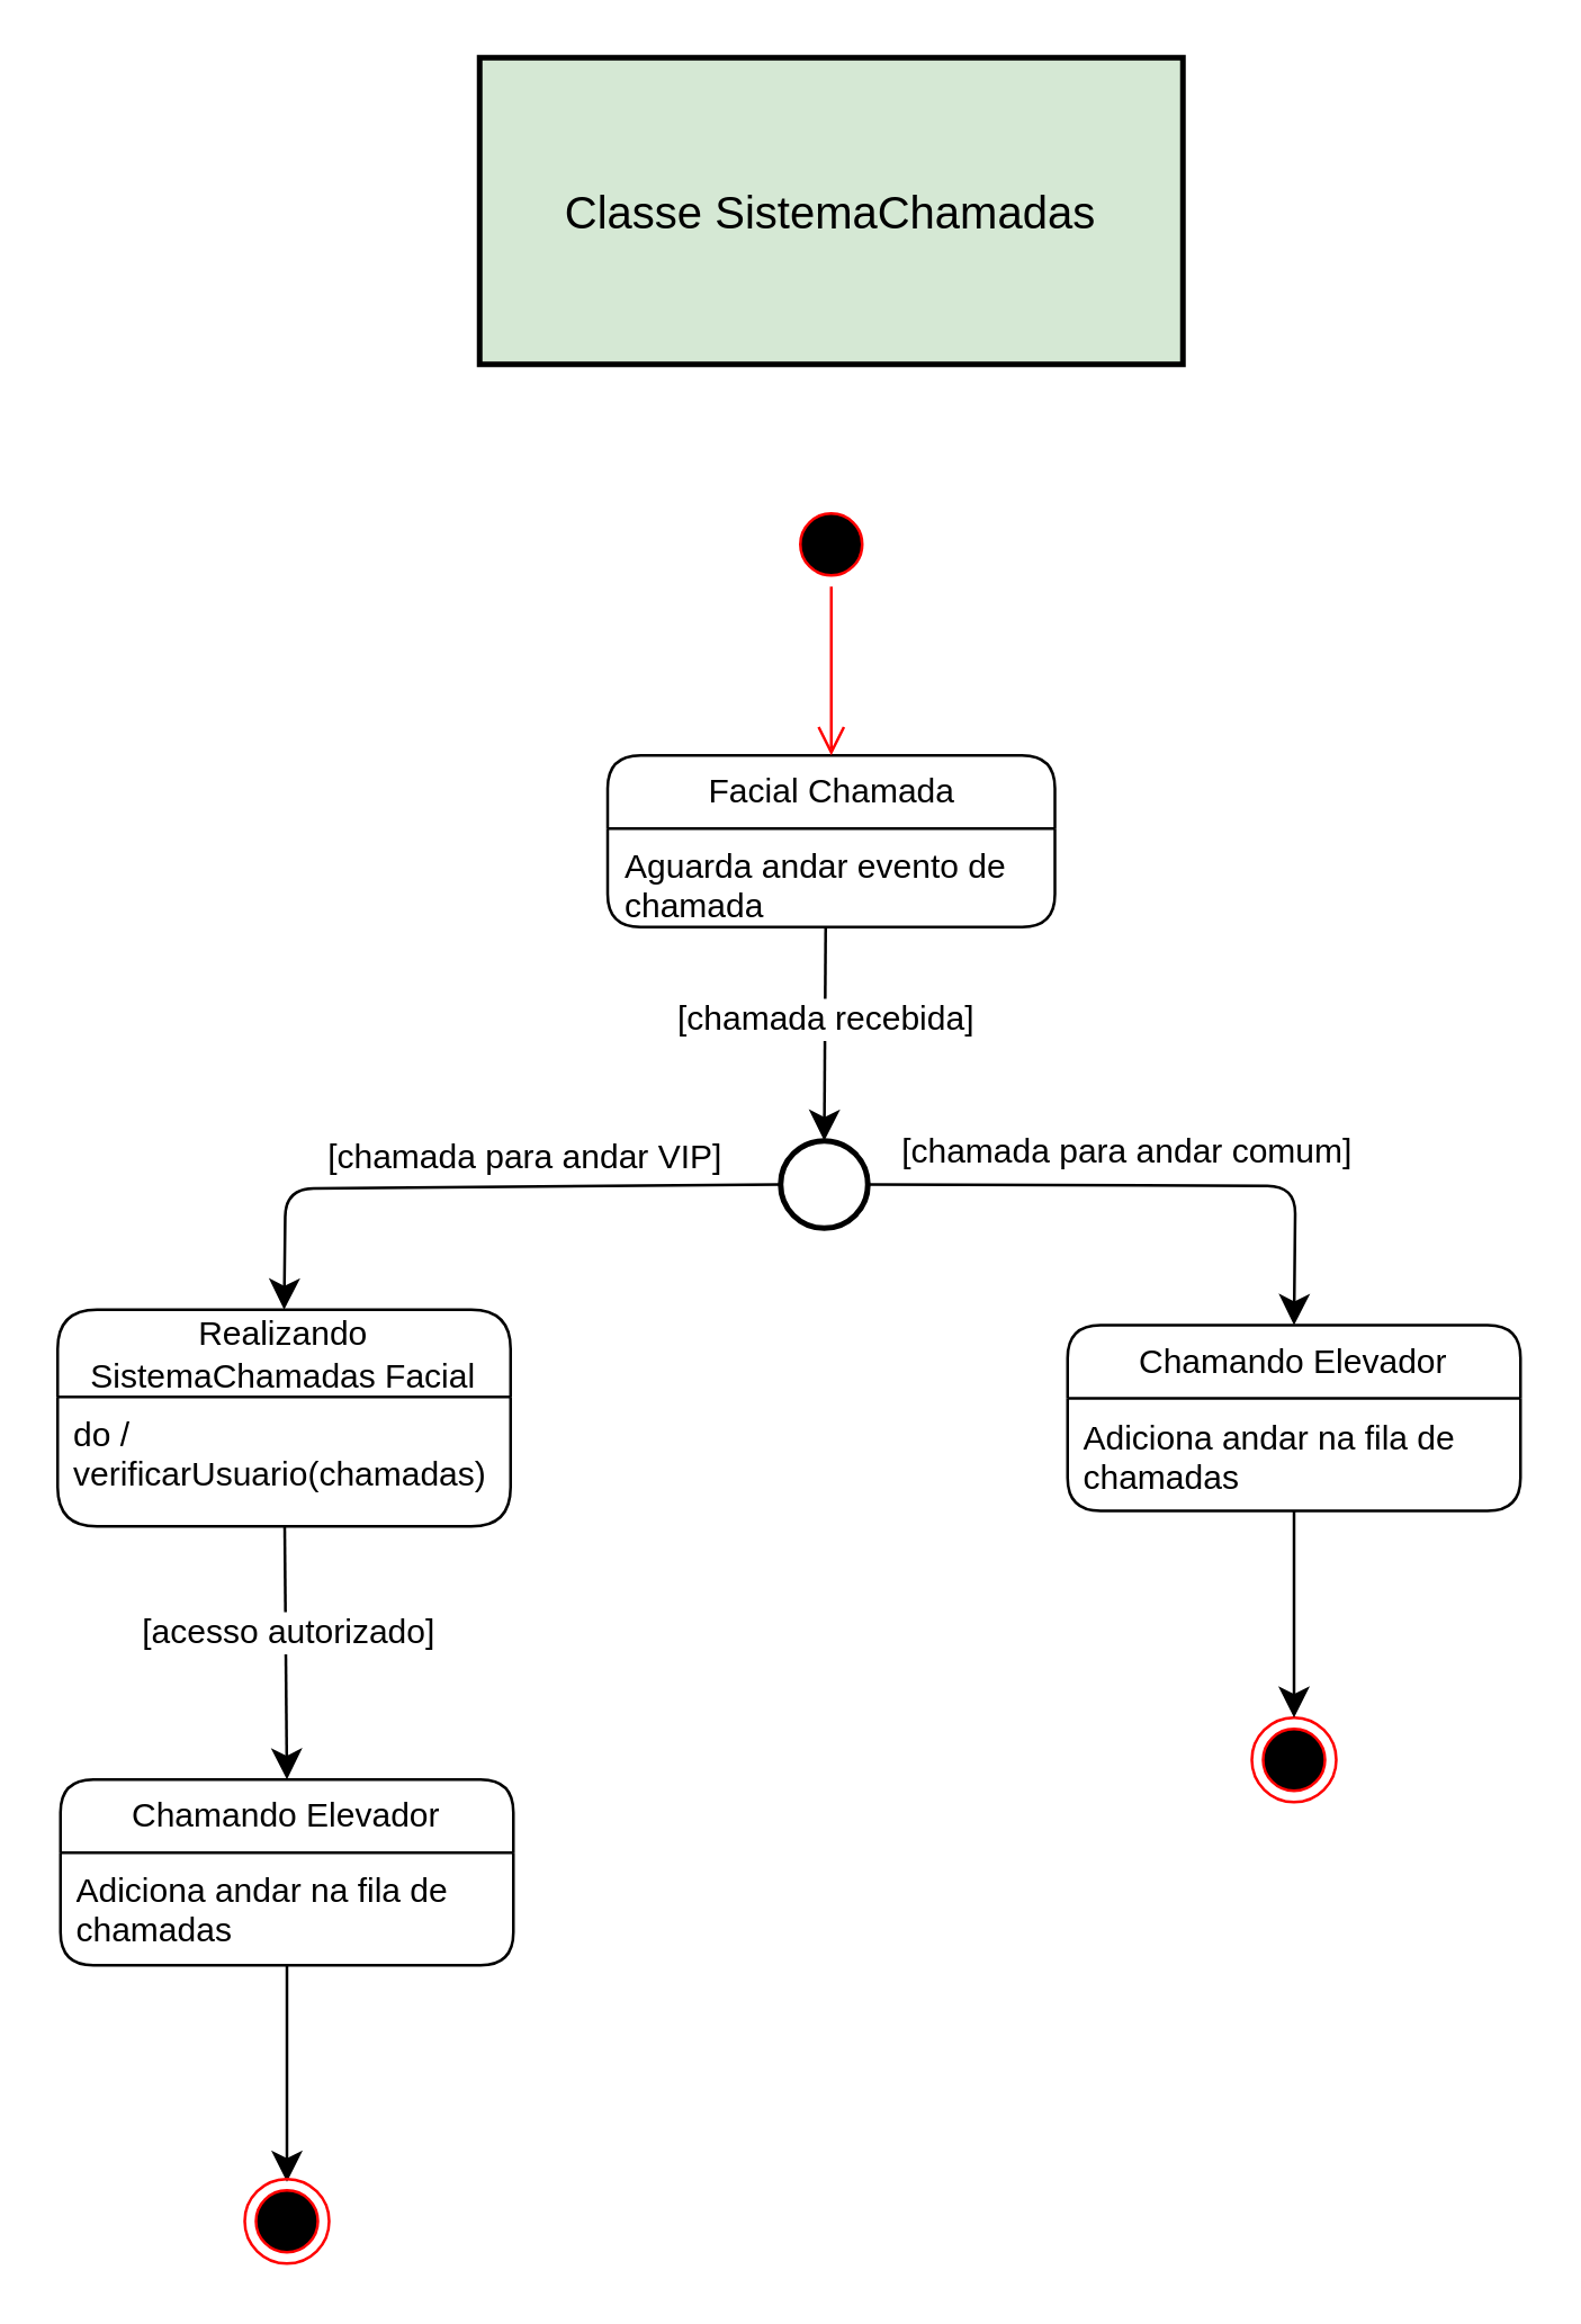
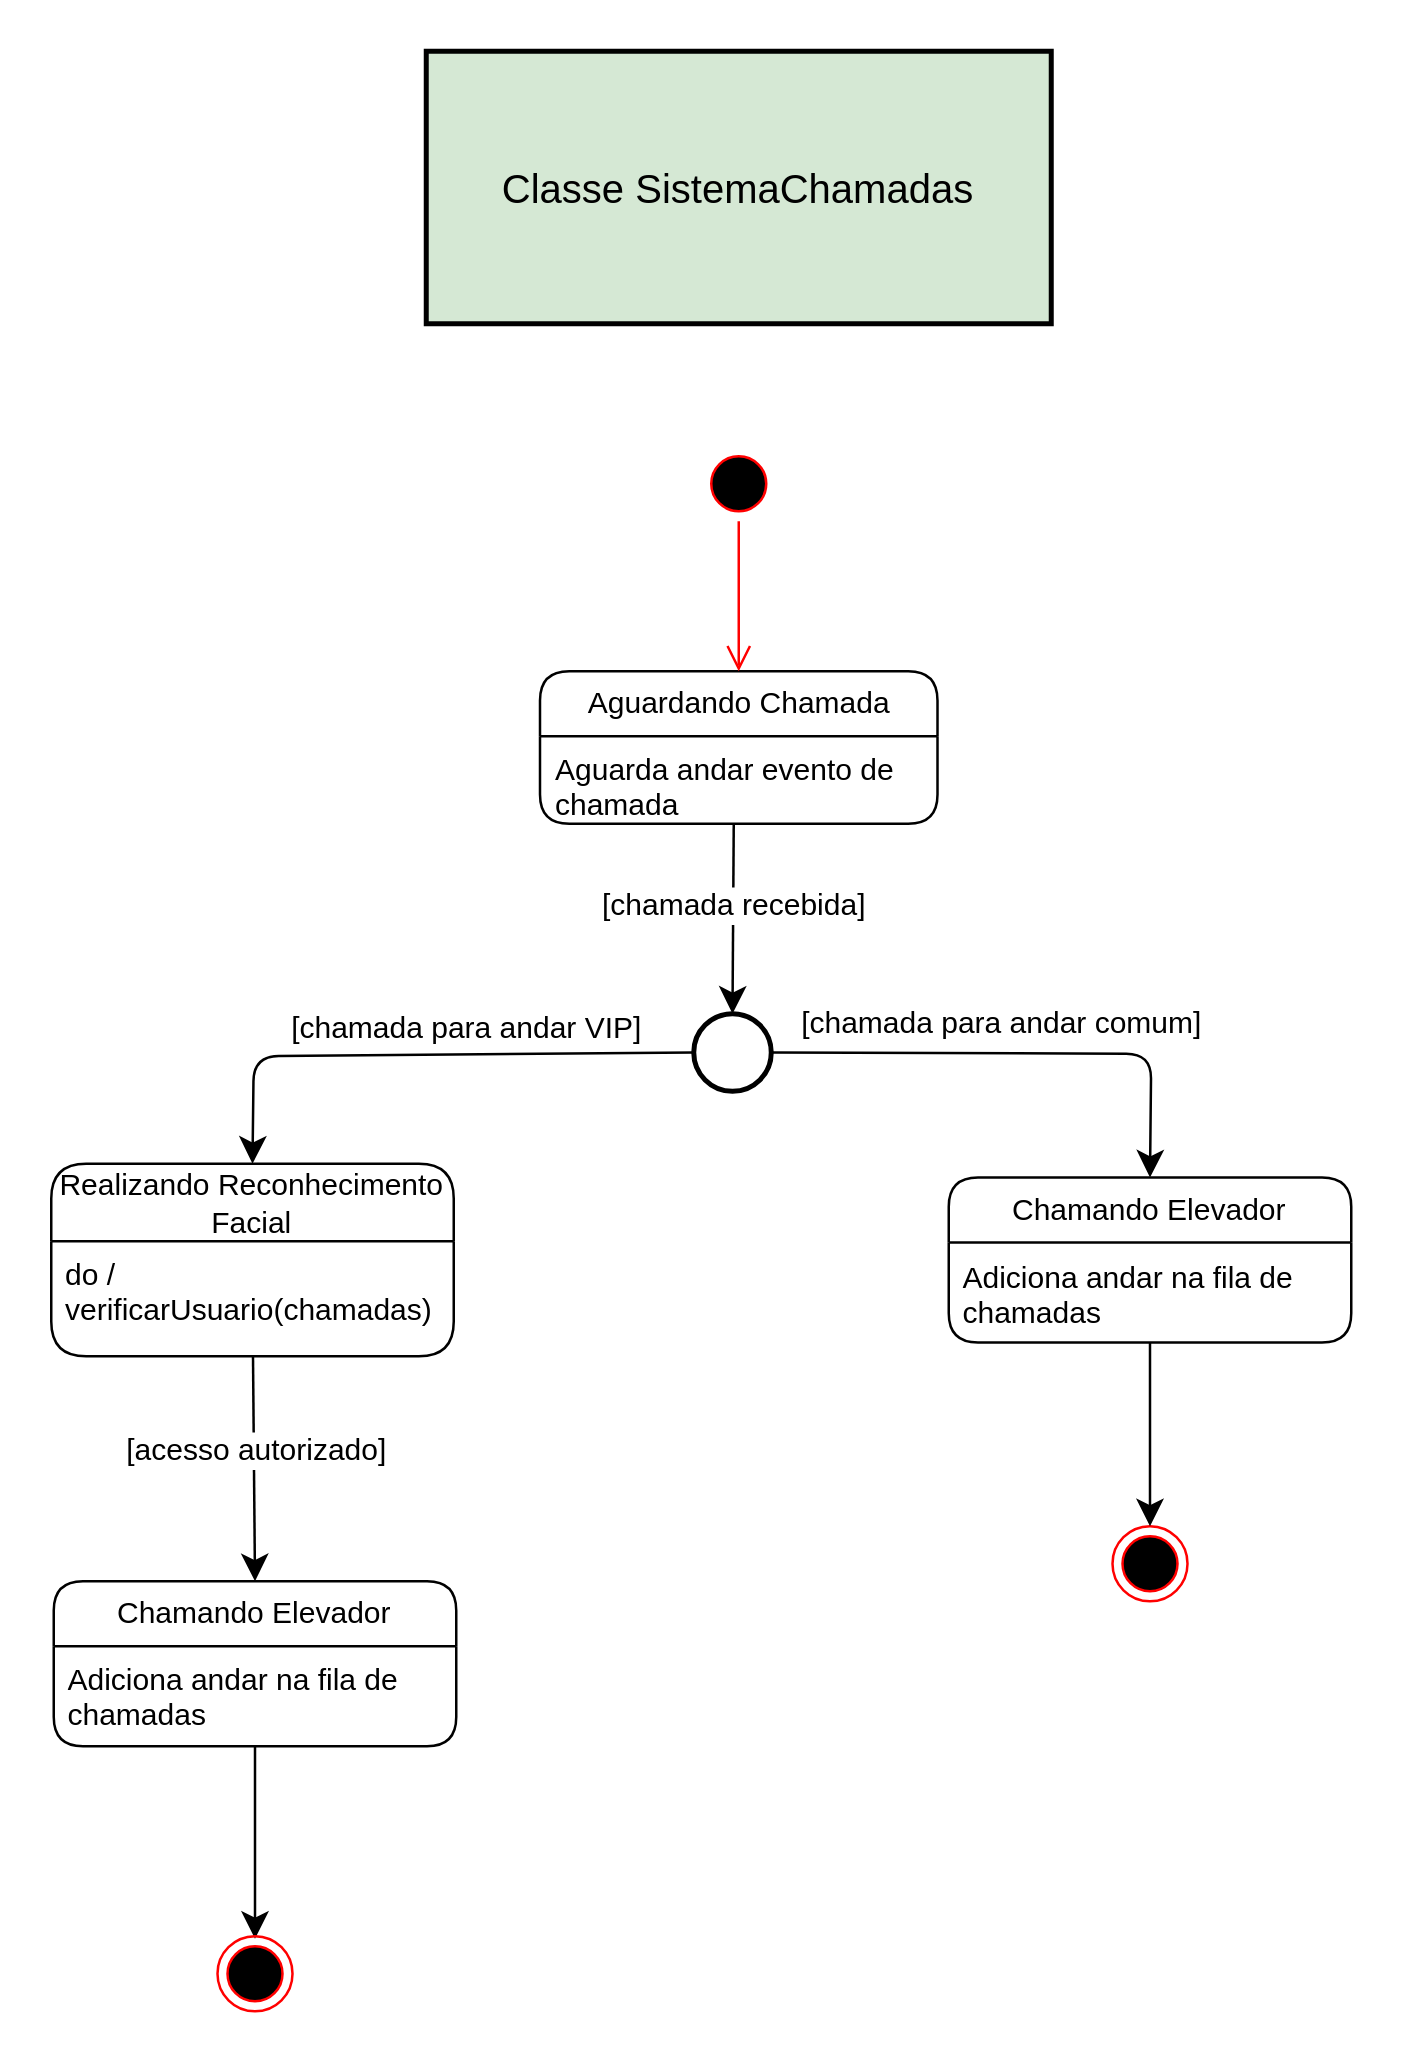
  <mxCell id="0" />
  <mxCell id="1" parent="0" />
  <mxCell id="2" value="Classe SistemaChamadas" style="rounded=0;whiteSpace=wrap;html=1;strokeWidth=2;fontSize=16;fillColor=#d5e8d4;" parent="1" vertex="1"><mxGeometry x="170" y="20" width="250" height="109" as="geometry" /></mxCell>
- <mxCell id="3" value="Facial Chamada" style="swimlane;fontStyle=0;childLayout=stackLayout;horizontal=1;startSize=26;fillColor=none;horizontalStack=0;resizeParent=1;resizeParentMax=0;resizeLast=0;collapsible=1;marginBottom=0;whiteSpace=wrap;html=1;rounded=1;" parent="1" vertex="1"><mxGeometry x="215.5" y="268" width="159" height="61" as="geometry" /></mxCell>
+ <mxCell id="3" value="Aguardando Chamada" style="swimlane;fontStyle=0;childLayout=stackLayout;horizontal=1;startSize=26;fillColor=none;horizontalStack=0;resizeParent=1;resizeParentMax=0;resizeLast=0;collapsible=1;marginBottom=0;whiteSpace=wrap;html=1;rounded=1;" parent="1" vertex="1"><mxGeometry x="215.5" y="268" width="159" height="61" as="geometry" /></mxCell>
  <mxCell id="4" value="Aguarda andar evento de chamada" style="text;strokeColor=none;fillColor=none;align=left;verticalAlign=top;spacingLeft=4;spacingRight=4;overflow=hidden;rotatable=0;points=[[0,0.5],[1,0.5]];portConstraint=eastwest;whiteSpace=wrap;html=1;" parent="3" vertex="1"><mxGeometry y="26" width="159" height="35" as="geometry" /></mxCell>
  <mxCell id="5" value="" style="ellipse;html=1;shape=startState;fillColor=#000000;strokeColor=#ff0000;" parent="1" vertex="1"><mxGeometry x="280" y="178" width="30" height="30" as="geometry" /></mxCell>
  <mxCell id="6" value="" style="edgeStyle=orthogonalEdgeStyle;html=1;verticalAlign=bottom;endArrow=open;endSize=8;strokeColor=#ff0000;rounded=0;fontSize=12;curved=1;" parent="1" source="5" edge="1"><mxGeometry relative="1" as="geometry"><mxPoint x="295" y="268" as="targetPoint" /></mxGeometry></mxCell>
  <mxCell id="7" style="edgeStyle=none;curved=0;rounded=1;orthogonalLoop=1;jettySize=auto;html=1;exitX=0;exitY=0.5;exitDx=0;exitDy=0;entryX=0.5;entryY=0;entryDx=0;entryDy=0;fontSize=12;startSize=8;endSize=8;" edge="1" parent="1" source="11" target="14"><mxGeometry relative="1" as="geometry"><Array as="points"><mxPoint x="101" y="422" /></Array></mxGeometry></mxCell>
  <mxCell id="8" value="[chamada para andar VIP]" style="edgeLabel;html=1;align=center;verticalAlign=middle;resizable=0;points=[];fontSize=12;fontFamily=Helvetica;fontColor=default;labelBackgroundColor=default;" vertex="1" connectable="0" parent="7"><mxGeometry x="-0.008" y="-2" relative="1" as="geometry"><mxPoint x="18" y="-9" as="offset" /></mxGeometry></mxCell>
  <mxCell id="9" style="edgeStyle=none;shape=connector;curved=0;rounded=1;orthogonalLoop=1;jettySize=auto;html=1;exitX=1;exitY=0.5;exitDx=0;exitDy=0;entryX=0.5;entryY=0;entryDx=0;entryDy=0;strokeColor=default;align=center;verticalAlign=middle;fontFamily=Helvetica;fontSize=12;fontColor=default;labelBackgroundColor=default;startSize=8;endArrow=classic;endSize=8;" edge="1" parent="1" source="11" target="22"><mxGeometry relative="1" as="geometry"><Array as="points"><mxPoint x="460" y="421" /></Array></mxGeometry></mxCell>
  <mxCell id="10" value="[chamada para andar comum]" style="edgeLabel;html=1;align=center;verticalAlign=middle;resizable=0;points=[];fontSize=12;fontFamily=Helvetica;fontColor=default;labelBackgroundColor=default;" vertex="1" connectable="0" parent="9"><mxGeometry x="-0.307" y="3" relative="1" as="geometry"><mxPoint x="21" y="-9" as="offset" /></mxGeometry></mxCell>
  <mxCell id="11" value="" style="ellipse;whiteSpace=wrap;html=1;aspect=fixed;strokeWidth=2;" parent="1" vertex="1"><mxGeometry x="277" y="405" width="31" height="31" as="geometry" /></mxCell>
  <mxCell id="12" style="edgeStyle=none;curved=1;rounded=0;orthogonalLoop=1;jettySize=auto;html=1;exitX=0.5;exitY=1;exitDx=0;exitDy=0;entryX=0.5;entryY=0;entryDx=0;entryDy=0;fontSize=12;startSize=8;endSize=8;" parent="1" target="11" edge="1"><mxGeometry relative="1" as="geometry"><mxPoint x="293" y="329" as="sourcePoint" /></mxGeometry></mxCell>
  <mxCell id="13" value="[chamada recebida]" style="edgeLabel;html=1;align=center;verticalAlign=middle;resizable=0;points=[];fontSize=12;" parent="12" vertex="1" connectable="0"><mxGeometry x="-0.143" relative="1" as="geometry"><mxPoint as="offset" /></mxGeometry></mxCell>
- <mxCell id="14" value="Realizando SistemaChamadas Facial" style="swimlane;fontStyle=0;childLayout=stackLayout;horizontal=1;startSize=31;fillColor=none;horizontalStack=0;resizeParent=1;resizeParentMax=0;resizeLast=0;collapsible=1;marginBottom=0;whiteSpace=wrap;html=1;rounded=1;" vertex="1" parent="1"><mxGeometry x="20" y="465" width="161" height="77" as="geometry" /></mxCell>
+ <mxCell id="14" value="Realizando Reconhecimento Facial" style="swimlane;fontStyle=0;childLayout=stackLayout;horizontal=1;startSize=31;fillColor=none;horizontalStack=0;resizeParent=1;resizeParentMax=0;resizeLast=0;collapsible=1;marginBottom=0;whiteSpace=wrap;html=1;rounded=1;" vertex="1" parent="1"><mxGeometry x="20" y="465" width="161" height="77" as="geometry" /></mxCell>
  <mxCell id="15" value="do / verificarUsuario(chamadas)" style="text;strokeColor=none;fillColor=none;align=left;verticalAlign=top;spacingLeft=4;spacingRight=4;overflow=hidden;rotatable=0;points=[[0,0.5],[1,0.5]];portConstraint=eastwest;whiteSpace=wrap;html=1;" vertex="1" parent="14"><mxGeometry y="31" width="161" height="46" as="geometry" /></mxCell>
  <mxCell id="16" value="Chamando Elevador" style="swimlane;fontStyle=0;childLayout=stackLayout;horizontal=1;startSize=26;fillColor=none;horizontalStack=0;resizeParent=1;resizeParentMax=0;resizeLast=0;collapsible=1;marginBottom=0;whiteSpace=wrap;html=1;rounded=1;" vertex="1" parent="1"><mxGeometry x="21" y="632" width="161" height="66" as="geometry" /></mxCell>
  <mxCell id="17" value="Adiciona andar na fila de&lt;div&gt;chamadas&lt;/div&gt;" style="text;strokeColor=none;fillColor=none;align=left;verticalAlign=top;spacingLeft=4;spacingRight=4;overflow=hidden;rotatable=0;points=[[0,0.5],[1,0.5]];portConstraint=eastwest;whiteSpace=wrap;html=1;" vertex="1" parent="16"><mxGeometry y="26" width="161" height="40" as="geometry" /></mxCell>
  <mxCell id="18" style="edgeStyle=none;shape=connector;curved=0;rounded=1;orthogonalLoop=1;jettySize=auto;html=1;entryX=0.5;entryY=0;entryDx=0;entryDy=0;strokeColor=default;align=center;verticalAlign=middle;fontFamily=Helvetica;fontSize=12;fontColor=default;labelBackgroundColor=default;startSize=8;endArrow=classic;endSize=8;" edge="1" parent="1" source="15" target="16"><mxGeometry relative="1" as="geometry" /></mxCell>
  <mxCell id="19" value="[acesso autorizado]" style="edgeLabel;html=1;align=center;verticalAlign=middle;resizable=0;points=[];fontSize=12;fontFamily=Helvetica;fontColor=default;labelBackgroundColor=default;" vertex="1" connectable="0" parent="18"><mxGeometry x="-0.148" relative="1" as="geometry"><mxPoint as="offset" /></mxGeometry></mxCell>
  <mxCell id="20" style="edgeStyle=none;shape=connector;curved=0;rounded=1;orthogonalLoop=1;jettySize=auto;html=1;entryX=0.5;entryY=0;entryDx=0;entryDy=0;strokeColor=default;align=center;verticalAlign=middle;fontFamily=Helvetica;fontSize=12;fontColor=default;labelBackgroundColor=default;startSize=8;endArrow=classic;endSize=8;" edge="1" parent="1" source="17"><mxGeometry relative="1" as="geometry"><mxPoint x="101.5" y="775" as="targetPoint" /></mxGeometry></mxCell>
  <mxCell id="21" value="" style="ellipse;html=1;shape=endState;fillColor=#000000;strokeColor=#ff0000;fontFamily=Helvetica;fontSize=12;fontColor=default;labelBackgroundColor=default;" vertex="1" parent="1"><mxGeometry x="86.5" y="774" width="30" height="30" as="geometry" /></mxCell>
  <mxCell id="22" value="Chamando Elevador" style="swimlane;fontStyle=0;childLayout=stackLayout;horizontal=1;startSize=26;fillColor=none;horizontalStack=0;resizeParent=1;resizeParentMax=0;resizeLast=0;collapsible=1;marginBottom=0;whiteSpace=wrap;html=1;rounded=1;" vertex="1" parent="1"><mxGeometry x="379" y="470.5" width="161" height="66" as="geometry" /></mxCell>
  <mxCell id="23" value="Adiciona andar na fila de&lt;div&gt;chamadas&lt;/div&gt;" style="text;strokeColor=none;fillColor=none;align=left;verticalAlign=top;spacingLeft=4;spacingRight=4;overflow=hidden;rotatable=0;points=[[0,0.5],[1,0.5]];portConstraint=eastwest;whiteSpace=wrap;html=1;" vertex="1" parent="22"><mxGeometry y="26" width="161" height="40" as="geometry" /></mxCell>
  <mxCell id="24" value="" style="ellipse;html=1;shape=endState;fillColor=#000000;strokeColor=#ff0000;fontFamily=Helvetica;fontSize=12;fontColor=default;labelBackgroundColor=default;" vertex="1" parent="1"><mxGeometry x="444.5" y="610" width="30" height="30" as="geometry" /></mxCell>
  <mxCell id="25" style="edgeStyle=none;shape=connector;curved=0;rounded=1;orthogonalLoop=1;jettySize=auto;html=1;entryX=0.5;entryY=0;entryDx=0;entryDy=0;strokeColor=default;align=center;verticalAlign=middle;fontFamily=Helvetica;fontSize=12;fontColor=default;labelBackgroundColor=default;startSize=8;endArrow=classic;endSize=8;" edge="1" parent="1" source="23" target="24"><mxGeometry relative="1" as="geometry" /></mxCell>
